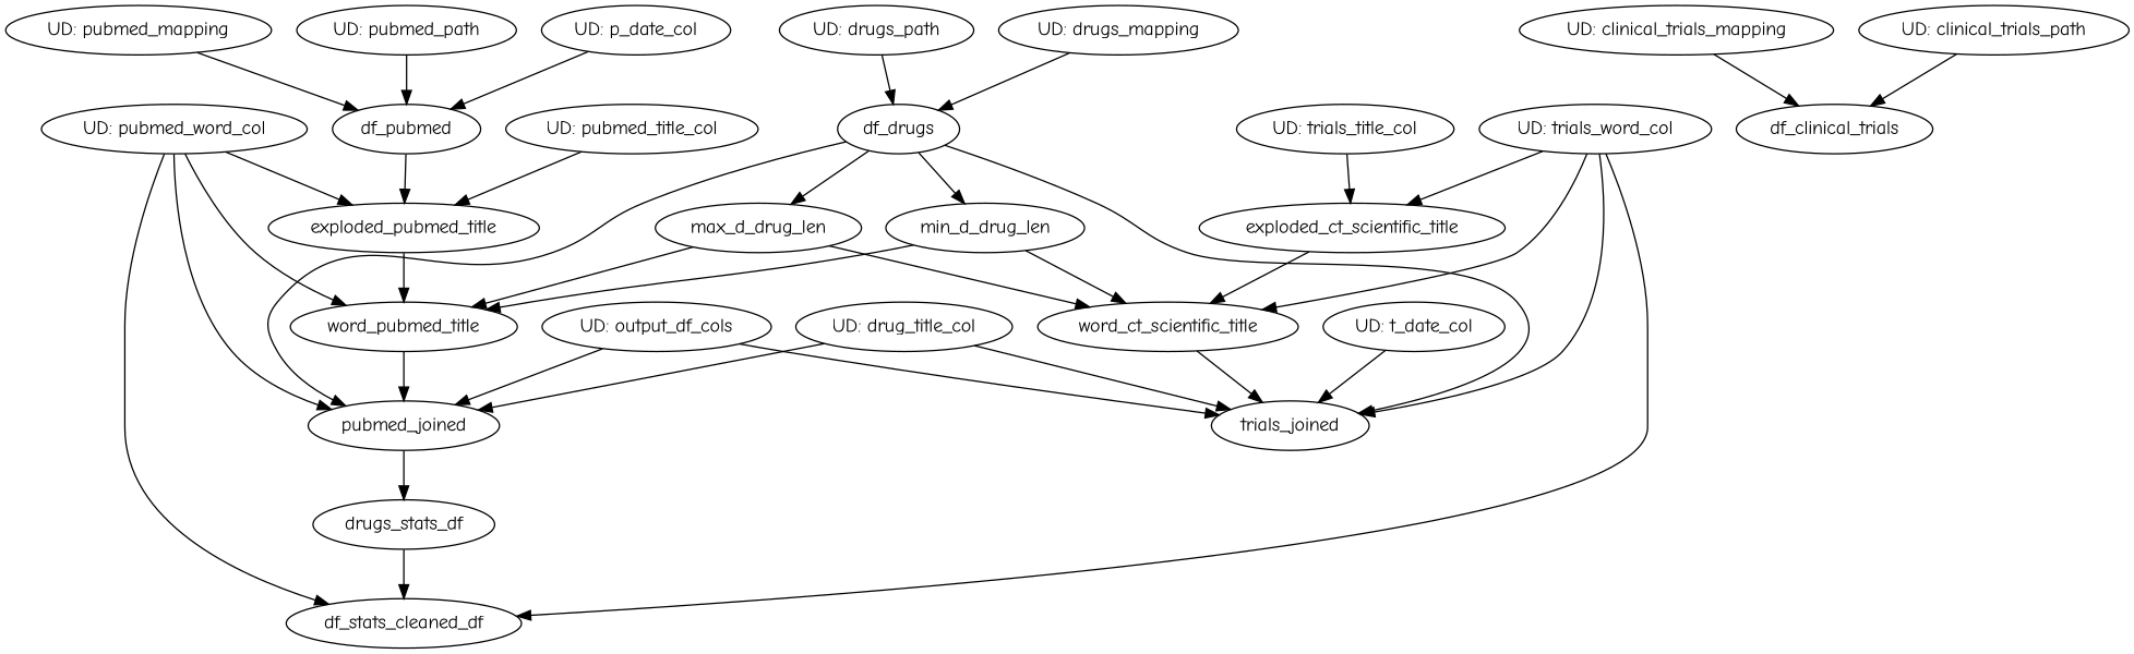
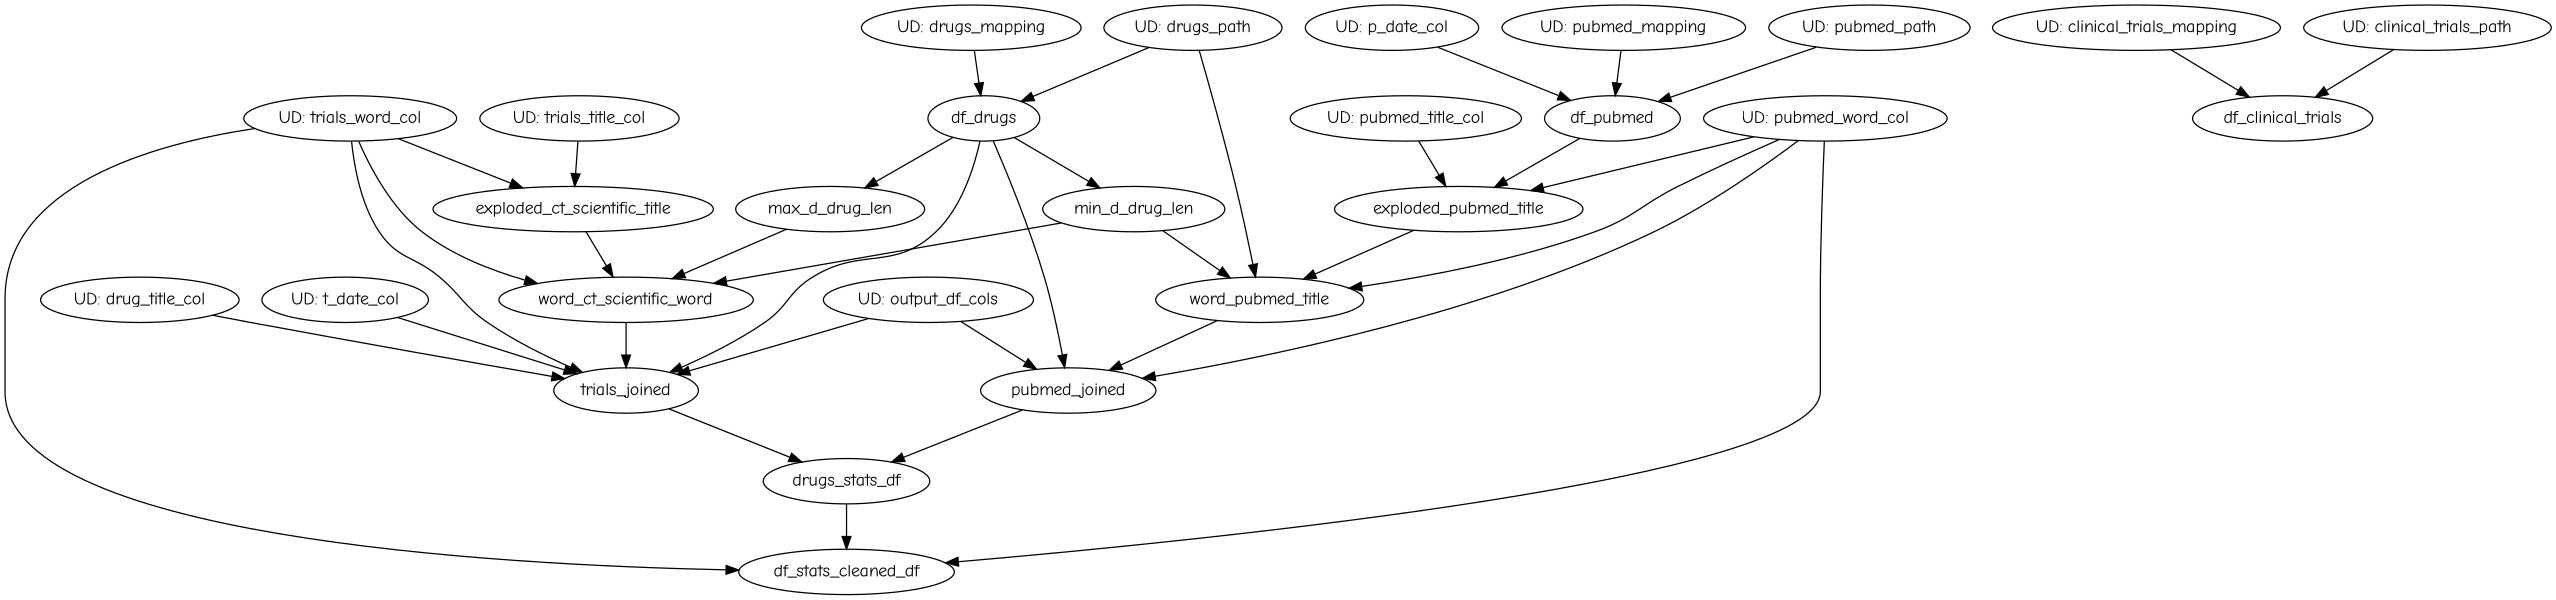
  digraph {
    fontname="Comic Neue"
    node [fontname="Comic Neue"]
    edge [fontname="Comic Neue"]
    n1 [label=df_pubmed]
    n2 [label=exploded_pubmed_title]
    n3 [label=word_pubmed_title]
    n4 [label=min_d_drug_len]
-   n5 [label=word_ct_scientific_title]
+   n5 [label=word_ct_scientific_word]
    n6 [label=trials_joined]
    n7 [label=pubmed_joined]
    n8 [label=max_d_drug_len]
    n9 [label=df_stats_cleaned_df]
    n10 [label=drugs_stats_df]
    n11 [label=exploded_ct_scientific_title]
    n12 [label=df_clinical_trials]
    n13 [label=df_drugs]
    n14 [label="UD: pubmed_mapping"]
    n15 [label="UD: pubmed_title_col"]
    n16 [label="UD: drugs_mapping"]
    n17 [label="UD: drugs_path"]
    n18 [label="UD: pubmed_word_col"]
    n19 [label="UD: output_df_cols"]
    n20 [label="UD: trials_title_col"]
    n21 [label="UD: pubmed_path"]
    n22 [label="UD: drug_title_col"]
    n23 [label="UD: t_date_col"]
    n24 [label="UD: clinical_trials_mapping"]
    n25 [label="UD: trials_word_col"]
    n26 [label="UD: clinical_trials_path"]
    n27 [label="UD: p_date_col"]
    n1 -> n2
    n2 -> n3
    n3 -> n7
    n4 -> n3
    n4 -> n5
    n5 -> n6
+   n6 -> n10
    n7 -> n10
-   n8 -> n3
+   n17 -> n3
    n8 -> n5
    n10 -> n9
    n11 -> n5
    n13 -> n4
    n13 -> n6
    n13 -> n7
    n13 -> n8
    n14 -> n1
    n15 -> n2
    n16 -> n13
    n17 -> n13
    n18 -> n2
    n18 -> n3
    n18 -> n7
    n18 -> n9
    n19 -> n6
    n19 -> n7
    n20 -> n11
    n21 -> n1
    n22 -> n6
-   n22 -> n7
    n23 -> n6
    n24 -> n12
    n25 -> n5
    n25 -> n6
    n25 -> n9
    n25 -> n11
    n26 -> n12
    n27 -> n1
  }
